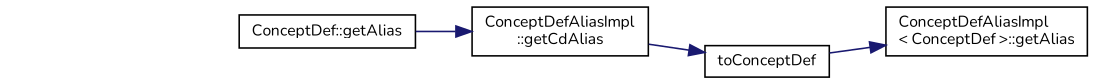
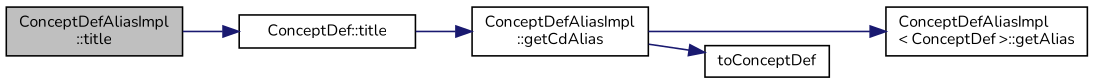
  digraph {
    fontname=Nunito
    rankdir=LR
    node [color=black fillcolor=white fontname=Nunito fontsize=10 shape=record style=filled]
    edge [color=midnightblue fontname=Nunito fontsize=10 labelfontname=Helvetica labelfontsize=10 style=solid]
-   n2 [height=0.2 label="ConceptDef::getAlias" width=0.4]
+   n1 [fillcolor=grey75 fontcolor=black height=0.2 label="ConceptDefAliasImpl\l::title" width=0.4]
+   n2 [height=0.2 label="ConceptDef::title" width=0.4]
    n3 [height=0.2 label="ConceptDefAliasImpl\l::getCdAlias" width=0.4]
    n4 [height=0.2 label="ConceptDefAliasImpl\l\< ConceptDef \>::getAlias" width=0.4]
    n5 [height=0.2 label=toConceptDef width=0.4]
+   n1 -> n2
    n2 -> n3
-   n5 -> n4
+   n3 -> n4
    n3 -> n5
  }
